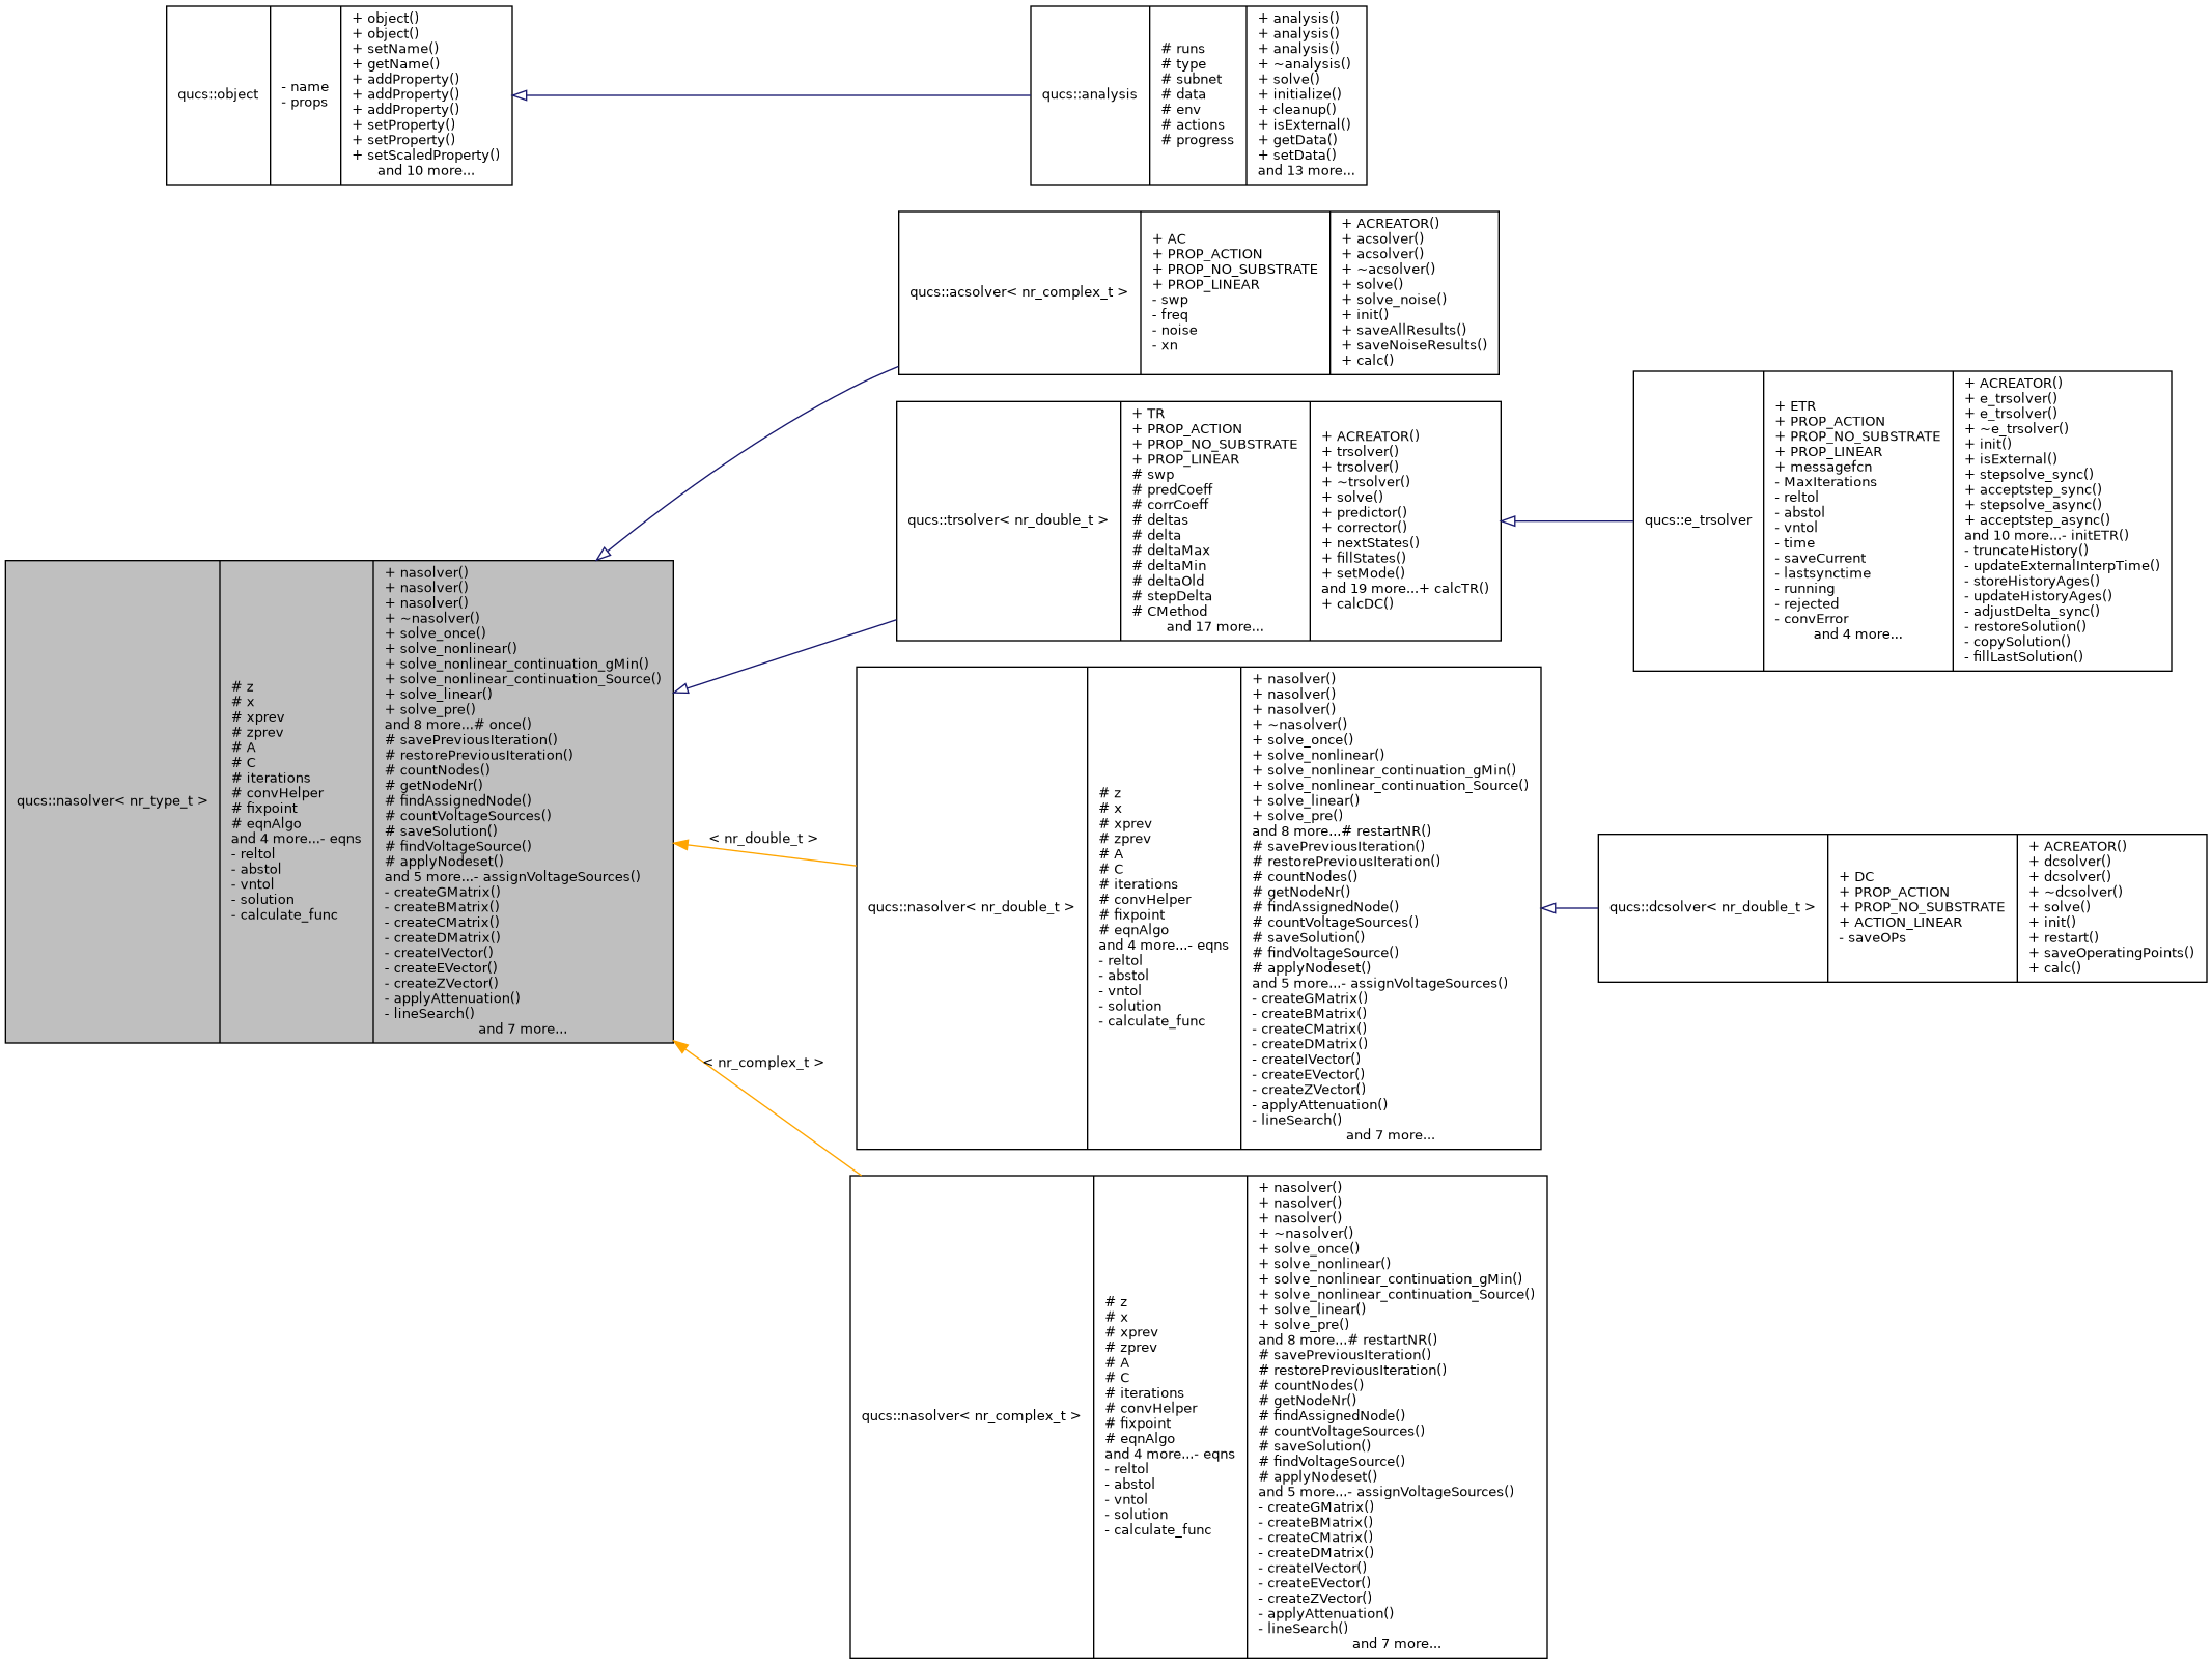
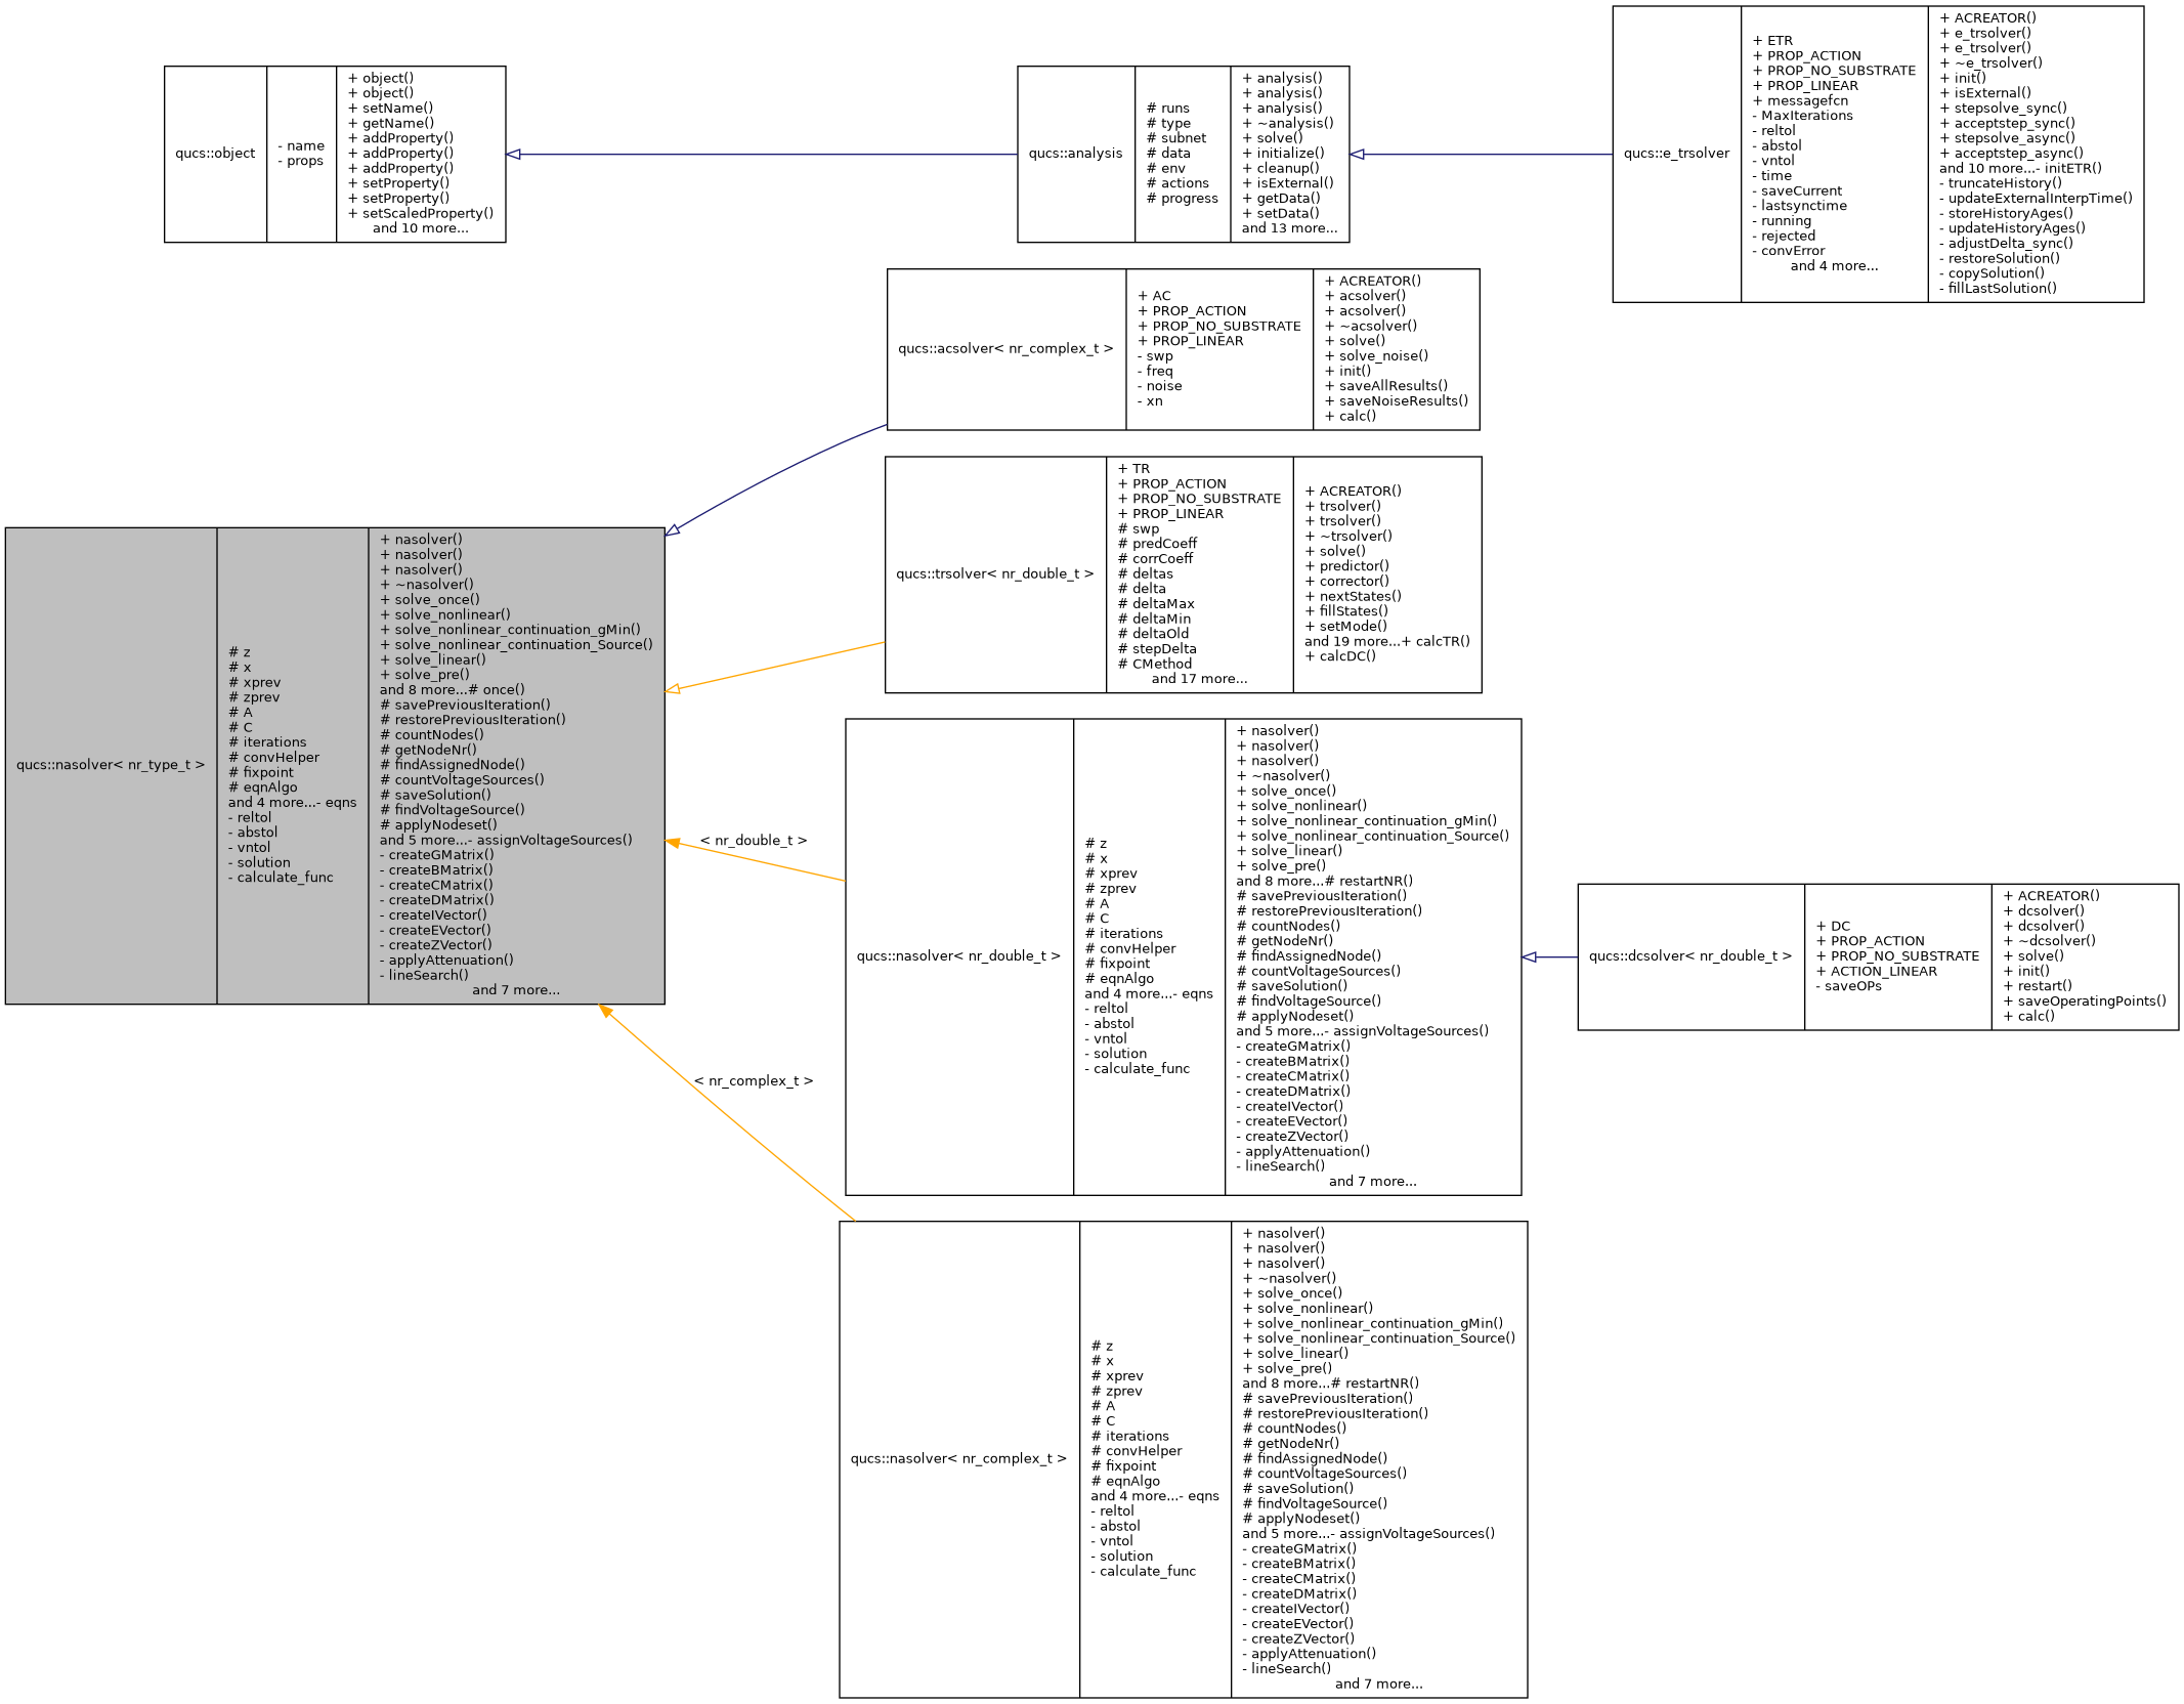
  digraph {
    rankdir=LR
    node [color=black fillcolor=white fontname=Helvetica fontsize=10 shape=record style=filled]
    edge [arrowtail=onormal color=midnightblue dir=back fontname=Helvetica fontsize=10 labelfontname=Helvetica labelfontsize=10 style=solid]
    n1 [fillcolor=grey75 fontcolor=black height=0.2 label="{qucs::nasolver\< nr_type_t \>\n|# z\l# x\l# xprev\l# zprev\l# A\l# C\l# iterations\l# convHelper\l# fixpoint\l# eqnAlgo\land 4 more...- eqns\l- reltol\l- abstol\l- vntol\l- solution\l- calculate_func\l|+ nasolver()\l+ nasolver()\l+ nasolver()\l+ ~nasolver()\l+ solve_once()\l+ solve_nonlinear()\l+ solve_nonlinear_continuation_gMin()\l+ solve_nonlinear_continuation_Source()\l+ solve_linear()\l+ solve_pre()\land 8 more...# once()\l# savePreviousIteration()\l# restorePreviousIteration()\l# countNodes()\l# getNodeNr()\l# findAssignedNode()\l# countVoltageSources()\l# saveSolution()\l# findVoltageSource()\l# applyNodeset()\land 5 more...- assignVoltageSources()\l- createGMatrix()\l- createBMatrix()\l- createCMatrix()\l- createDMatrix()\l- createIVector()\l- createEVector()\l- createZVector()\l- applyAttenuation()\l- lineSearch()\land 7 more...}" width=0.4]
    n2 [height=0.2 label="{qucs::acsolver\< nr_complex_t \>\n|+ AC\l+ PROP_ACTION\l+ PROP_NO_SUBSTRATE\l+ PROP_LINEAR\l- swp\l- freq\l- noise\l- xn\l|+ ACREATOR()\l+ acsolver()\l+ acsolver()\l+ ~acsolver()\l+ solve()\l+ solve_noise()\l+ init()\l+ saveAllResults()\l+ saveNoiseResults()\l+ calc()\l}" width=0.4]
    n3 [height=0.2 label="{qucs::trsolver\< nr_double_t \>\n|+ TR\l+ PROP_ACTION\l+ PROP_NO_SUBSTRATE\l+ PROP_LINEAR\l# swp\l# predCoeff\l# corrCoeff\l# deltas\l# delta\l# deltaMax\l# deltaMin\l# deltaOld\l# stepDelta\l# CMethod\land 17 more...|+ ACREATOR()\l+ trsolver()\l+ trsolver()\l+ ~trsolver()\l+ solve()\l+ predictor()\l+ corrector()\l+ nextStates()\l+ fillStates()\l+ setMode()\land 19 more...+ calcTR()\l+ calcDC()\l}" width=0.4]
    n4 [height=0.2 label="{qucs::nasolver\< nr_double_t \>\n|# z\l# x\l# xprev\l# zprev\l# A\l# C\l# iterations\l# convHelper\l# fixpoint\l# eqnAlgo\land 4 more...- eqns\l- reltol\l- abstol\l- vntol\l- solution\l- calculate_func\l|+ nasolver()\l+ nasolver()\l+ nasolver()\l+ ~nasolver()\l+ solve_once()\l+ solve_nonlinear()\l+ solve_nonlinear_continuation_gMin()\l+ solve_nonlinear_continuation_Source()\l+ solve_linear()\l+ solve_pre()\land 8 more...# restartNR()\l# savePreviousIteration()\l# restorePreviousIteration()\l# countNodes()\l# getNodeNr()\l# findAssignedNode()\l# countVoltageSources()\l# saveSolution()\l# findVoltageSource()\l# applyNodeset()\land 5 more...- assignVoltageSources()\l- createGMatrix()\l- createBMatrix()\l- createCMatrix()\l- createDMatrix()\l- createIVector()\l- createEVector()\l- createZVector()\l- applyAttenuation()\l- lineSearch()\land 7 more...}" width=0.4]
    n5 [height=0.2 label="{qucs::nasolver\< nr_complex_t \>\n|# z\l# x\l# xprev\l# zprev\l# A\l# C\l# iterations\l# convHelper\l# fixpoint\l# eqnAlgo\land 4 more...- eqns\l- reltol\l- abstol\l- vntol\l- solution\l- calculate_func\l|+ nasolver()\l+ nasolver()\l+ nasolver()\l+ ~nasolver()\l+ solve_once()\l+ solve_nonlinear()\l+ solve_nonlinear_continuation_gMin()\l+ solve_nonlinear_continuation_Source()\l+ solve_linear()\l+ solve_pre()\land 8 more...# restartNR()\l# savePreviousIteration()\l# restorePreviousIteration()\l# countNodes()\l# getNodeNr()\l# findAssignedNode()\l# countVoltageSources()\l# saveSolution()\l# findVoltageSource()\l# applyNodeset()\land 5 more...- assignVoltageSources()\l- createGMatrix()\l- createBMatrix()\l- createCMatrix()\l- createDMatrix()\l- createIVector()\l- createEVector()\l- createZVector()\l- applyAttenuation()\l- lineSearch()\land 7 more...}" width=0.4]
    n6 [height=0.2 label="{qucs::dcsolver\< nr_double_t \>\n|+ DC\l+ PROP_ACTION\l+ PROP_NO_SUBSTRATE\l+ ACTION_LINEAR\l- saveOPs\l|+ ACREATOR()\l+ dcsolver()\l+ dcsolver()\l+ ~dcsolver()\l+ solve()\l+ init()\l+ restart()\l+ saveOperatingPoints()\l+ calc()\l}" width=0.4]
    n7 [height=0.2 label="{qucs::e_trsolver\n|+ ETR\l+ PROP_ACTION\l+ PROP_NO_SUBSTRATE\l+ PROP_LINEAR\l+ messagefcn\l- MaxIterations\l- reltol\l- abstol\l- vntol\l- time\l- saveCurrent\l- lastsynctime\l- running\l- rejected\l- convError\land 4 more...|+ ACREATOR()\l+ e_trsolver()\l+ e_trsolver()\l+ ~e_trsolver()\l+ init()\l+ isExternal()\l+ stepsolve_sync()\l+ acceptstep_sync()\l+ stepsolve_async()\l+ acceptstep_async()\land 10 more...- initETR()\l- truncateHistory()\l- updateExternalInterpTime()\l- storeHistoryAges()\l- updateHistoryAges()\l- adjustDelta_sync()\l- restoreSolution()\l- copySolution()\l- fillLastSolution()\l}" width=0.4]
    n8 [height=0.2 label="{qucs::analysis\n|# runs\l# type\l# subnet\l# data\l# env\l# actions\l# progress\l|+ analysis()\l+ analysis()\l+ analysis()\l+ ~analysis()\l+ solve()\l+ initialize()\l+ cleanup()\l+ isExternal()\l+ getData()\l+ setData()\land 13 more...}" width=0.4]
    n9 [height=0.2 label="{qucs::object\n|- name\l- props\l|+ object()\l+ object()\l+ setName()\l+ getName()\l+ addProperty()\l+ addProperty()\l+ addProperty()\l+ setProperty()\l+ setProperty()\l+ setScaledProperty()\land 10 more...}" width=0.4]
    n1 -> n2
-   n1 -> n3
+   n1 -> n3 [color=orange]
    n1 -> n4 [color=orange label=" \< nr_double_t \>" arrowtail=""]
    n1 -> n5 [color=orange label=" \< nr_complex_t \>" arrowtail=""]
-   n3 -> n7
+   n8 -> n7
    n4 -> n6
    n9 -> n8
  }
